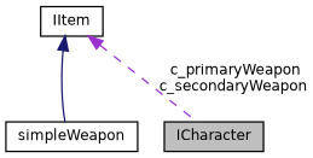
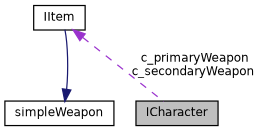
  digraph {
    node [color=black fillcolor=white fontname=Helvetica fontsize=10 shape=record style=filled]
    edge [dir=back fontname=Helvetica fontsize=10 labelfontname=Helvetica labelfontsize=10]
    n1 [fillcolor=grey75 fontcolor=black height=0.2 label=ICharacter width=0.4]
    n2 [height=0.2 label=simpleWeapon width=0.4]
    n3 [height=0.2 label=IItem width=0.4]
    n3 -> n1 [color=darkorchid3 label=" c_primaryWeapon\nc_secondaryWeapon" style=dashed]
-   n3 -> n2 [color=midnightblue style=solid]
+   n2 -> n3 [color=midnightblue style=solid]
  }
